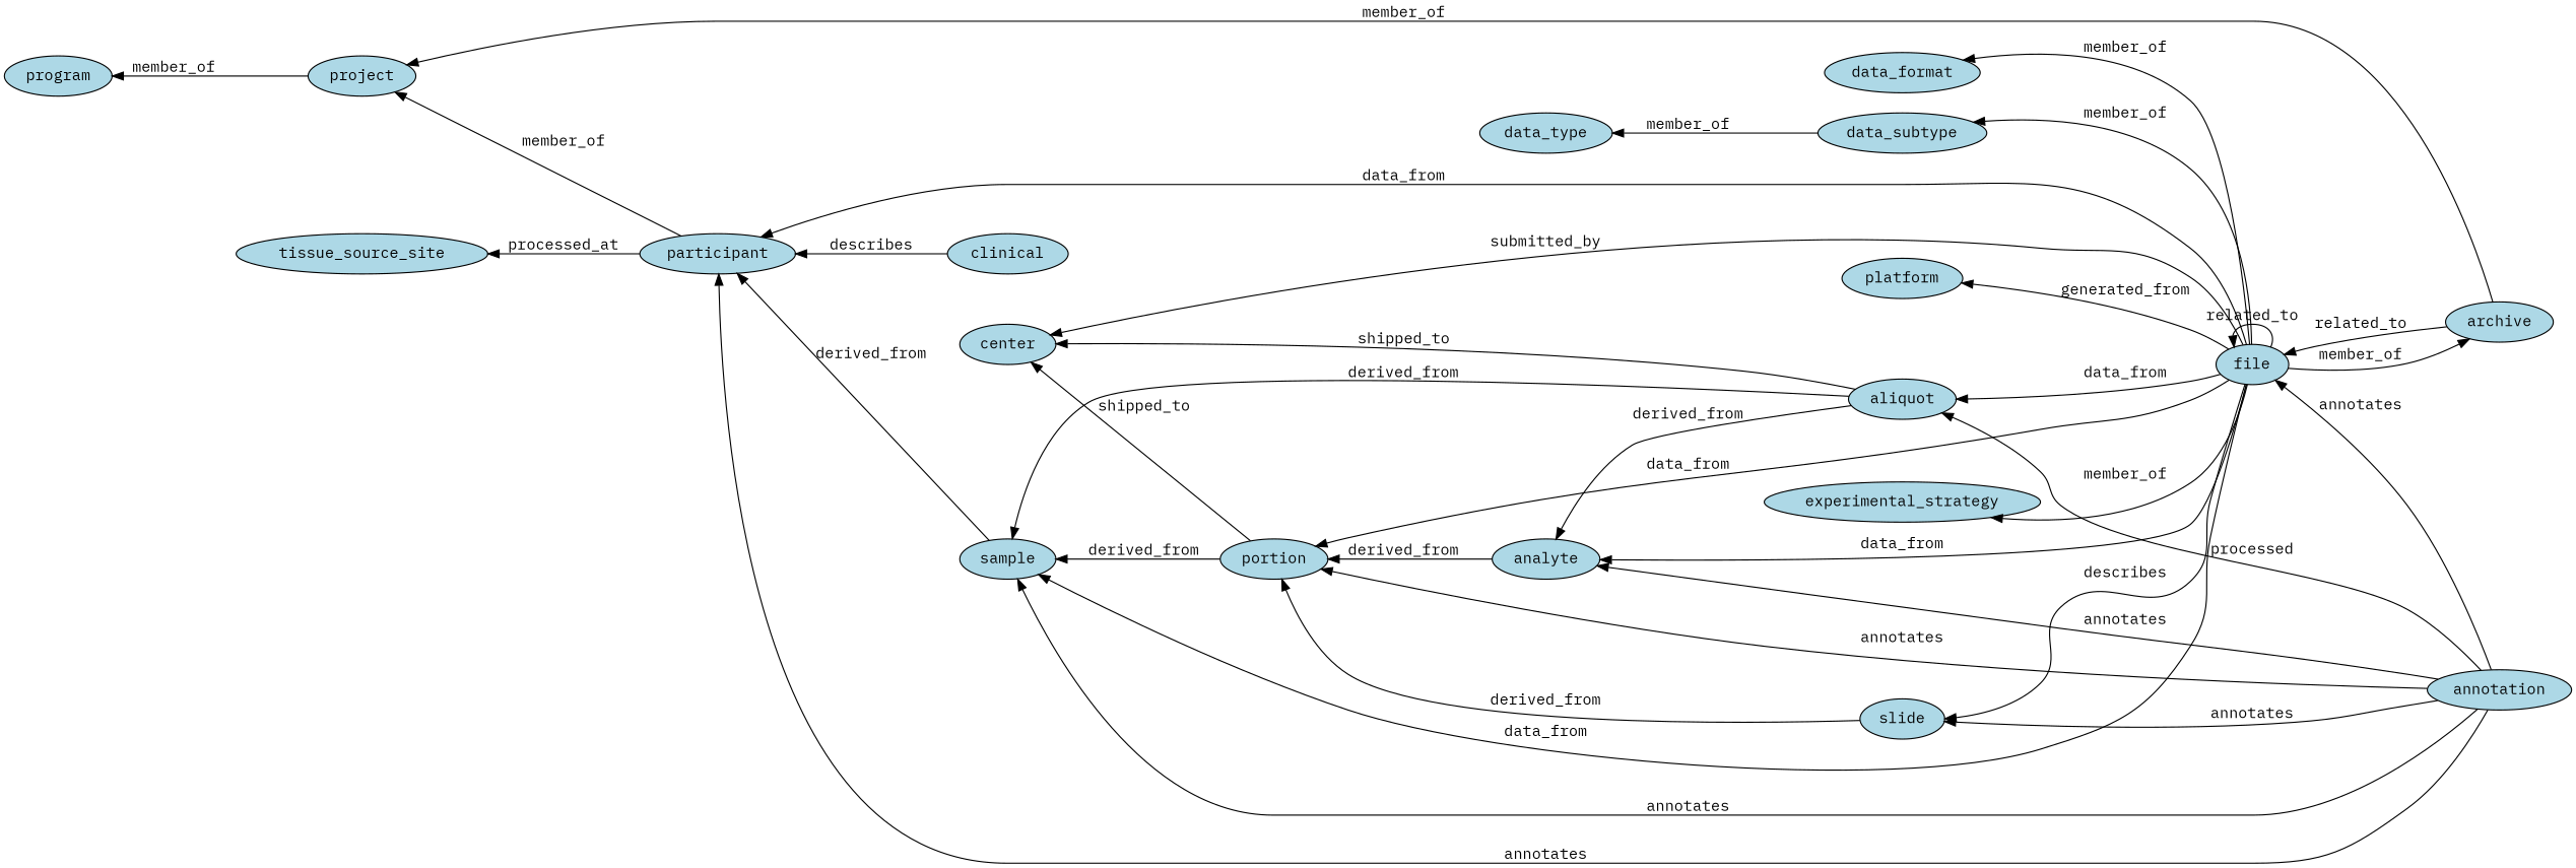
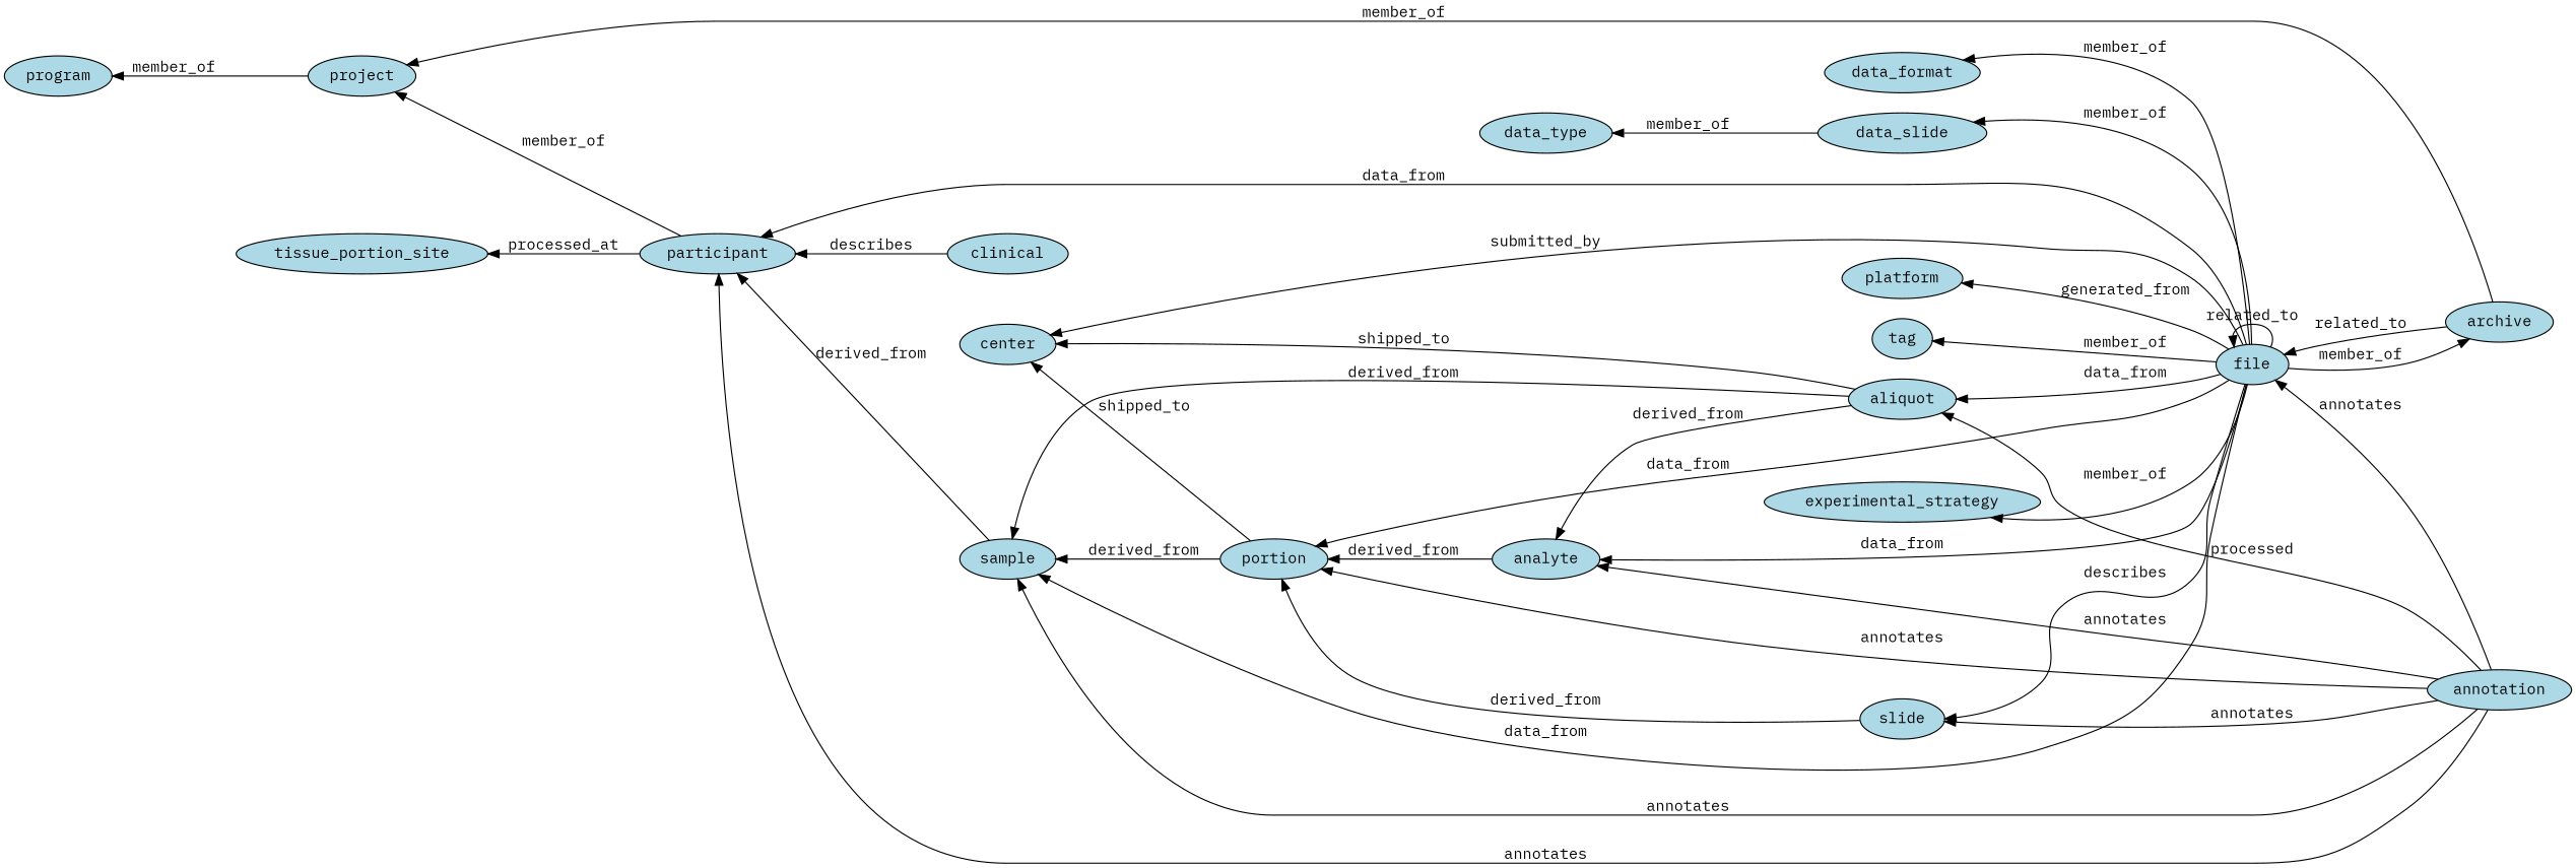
  digraph {
    fontname="IBM Plex Mono"
    rankdir=RL
    node [fillcolor=lightblue fontname="IBM Plex Mono" style=filled]
    edge [fontname="IBM Plex Mono"]
    n1 [label=aliquot]
    n2 [label=analyte]
    n3 [label=sample]
    n4 [label=center]
    n5 [label=portion]
    n6 [label=participant]
    n7 [label=project]
-   n8 [label=tissue_source_site]
+   n8 [label=tissue_portion_site]
    n9 [label=program]
    n10 [label=platform]
    n11 [label=data_type]
-   n12 [label=data_subtype]
+   n12 [label=data_slide]
+   n13 [label=tag]
    n14 [label=experimental_strategy]
    n15 [label=data_format]
    n16 [label=file]
    n17 [label=archive]
    n18 [label=slide]
    n19 [label=annotation]
    n20 [label=clinical]
    n1 -> n2 [label=derived_from]
    n1 -> n3 [label=derived_from]
    n1 -> n4 [label=shipped_to]
    n2 -> n5 [label=derived_from]
    n3 -> n6 [label=derived_from]
    n5 -> n3 [label=derived_from]
    n5 -> n4 [label=shipped_to]
    n6 -> n7 [label=member_of]
    n6 -> n8 [label=processed_at]
    n7 -> n9 [label=member_of]
    n12 -> n11 [label=member_of]
    n16 -> n1 [label=data_from]
    n16 -> n2 [label=data_from]
    n16 -> n3 [label=data_from]
    n16 -> n4 [label=submitted_by]
    n16 -> n5 [label=data_from]
    n16 -> n6 [label=data_from]
    n16 -> n10 [label=generated_from]
    n16 -> n12 [label=member_of]
+   n16 -> n13 [label=member_of]
    n16 -> n14 [label=member_of]
    n16 -> n15 [label=member_of]
    n16 -> n16 [label=related_to]
    n16 -> n17 [label=member_of]
    n16 -> n18 [label=describes]
    n17 -> n7 [label=member_of]
    n17 -> n16 [label=related_to]
    n18 -> n5 [label=derived_from]
    n19 -> n1 [label=processed]
    n19 -> n2 [label=annotates]
    n19 -> n3 [label=annotates]
    n19 -> n5 [label=annotates]
    n19 -> n6 [label=annotates]
    n19 -> n16 [label=annotates]
    n19 -> n18 [label=annotates]
    n20 -> n6 [label=describes]
  }
